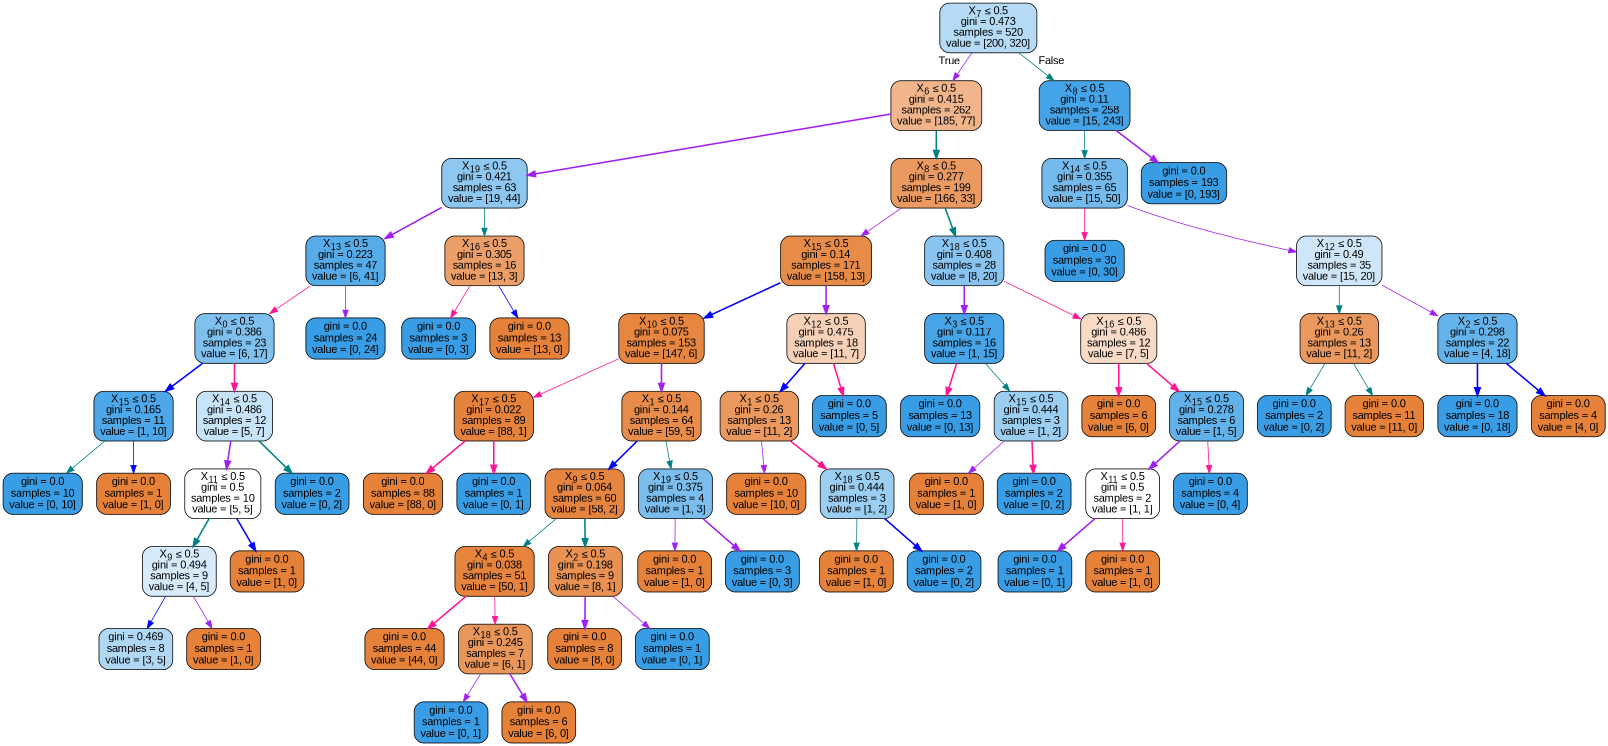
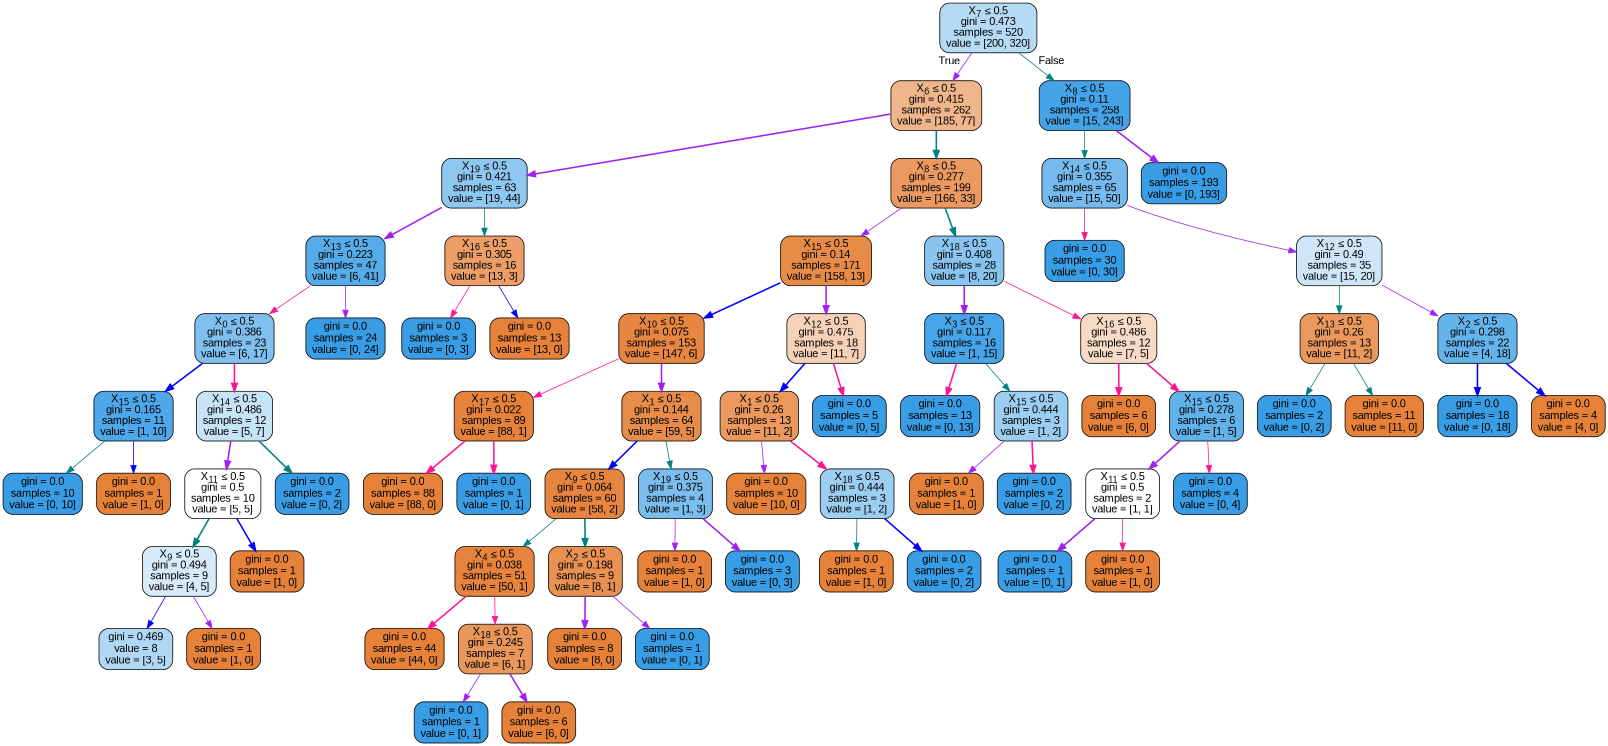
  digraph {
    fontname="Liberation Sans"
    node [color=black fillcolor="#399de5" fontname="Liberation Sans" shape=box style="filled, rounded"]
    edge [fontname="Liberation Sans" color=purple style=bold]
    n1 [fillcolor="#b5daf5" label=<X<SUB>7</SUB> &le; 0.5<br/>gini = 0.473<br/>samples = 520<br/>value = [200, 320]>]
    n2 [fillcolor="#f0b58b" label=<X<SUB>6</SUB> &le; 0.5<br/>gini = 0.415<br/>samples = 262<br/>value = [185, 77]>]
    n3 [fillcolor="#45a3e7" label=<X<SUB>8</SUB> &le; 0.5<br/>gini = 0.11<br/>samples = 258<br/>value = [15, 243]>]
    n4 [fillcolor="#8ec7f0" label=<X<SUB>19</SUB> &le; 0.5<br/>gini = 0.421<br/>samples = 63<br/>value = [19, 44]>]
    n5 [fillcolor="#ea9a60" label=<X<SUB>8</SUB> &le; 0.5<br/>gini = 0.277<br/>samples = 199<br/>value = [166, 33]>]
    n6 [fillcolor="#56abe9" label=<X<SUB>13</SUB> &le; 0.5<br/>gini = 0.223<br/>samples = 47<br/>value = [6, 41]>]
    n7 [fillcolor="#eb9e67" label=<X<SUB>16</SUB> &le; 0.5<br/>gini = 0.305<br/>samples = 16<br/>value = [13, 3]>]
    n8 [fillcolor="#7fc0ee" label=<X<SUB>0</SUB> &le; 0.5<br/>gini = 0.386<br/>samples = 23<br/>value = [6, 17]>]
    n9 [label=<gini = 0.0<br/>samples = 24<br/>value = [0, 24]>]
    n10 [fillcolor="#4da7e8" label=<X<SUB>15</SUB> &le; 0.5<br/>gini = 0.165<br/>samples = 11<br/>value = [1, 10]>]
    n11 [fillcolor="#c6e3f8" label=<X<SUB>14</SUB> &le; 0.5<br/>gini = 0.486<br/>samples = 12<br/>value = [5, 7]>]
    n12 [label=<gini = 0.0<br/>samples = 10<br/>value = [0, 10]>]
    n13 [fillcolor="#e58139" label=<gini = 0.0<br/>samples = 1<br/>value = [1, 0]>]
    n14 [fillcolor="#ffffff" label=<X<SUB>11</SUB> &le; 0.5<br/>gini = 0.5<br/>samples = 10<br/>value = [5, 5]>]
    n15 [label=<gini = 0.0<br/>samples = 2<br/>value = [0, 2]>]
    n16 [fillcolor="#d7ebfa" label=<X<SUB>9</SUB> &le; 0.5<br/>gini = 0.494<br/>samples = 9<br/>value = [4, 5]>]
    n17 [fillcolor="#e58139" label=<gini = 0.0<br/>samples = 1<br/>value = [1, 0]>]
-   n18 [fillcolor="#b0d8f5" label=<gini = 0.469<br/>samples = 8<br/>value = [3, 5]>]
+   n18 [fillcolor="#b0d8f5" label=<gini = 0.469<br/>value = 8<br/>value = [3, 5]>]
    n19 [fillcolor="#e58139" label=<gini = 0.0<br/>samples = 1<br/>value = [1, 0]>]
    n20 [label=<gini = 0.0<br/>samples = 3<br/>value = [0, 3]>]
    n21 [fillcolor="#e58139" label=<gini = 0.0<br/>samples = 13<br/>value = [13, 0]>]
    n22 [fillcolor="#e78b49" label=<X<SUB>15</SUB> &le; 0.5<br/>gini = 0.14<br/>samples = 171<br/>value = [158, 13]>]
    n23 [fillcolor="#88c4ef" label=<X<SUB>18</SUB> &le; 0.5<br/>gini = 0.408<br/>samples = 28<br/>value = [8, 20]>]
    n24 [fillcolor="#e68641" label=<X<SUB>10</SUB> &le; 0.5<br/>gini = 0.075<br/>samples = 153<br/>value = [147, 6]>]
    n25 [fillcolor="#f6d1b7" label=<X<SUB>12</SUB> &le; 0.5<br/>gini = 0.475<br/>samples = 18<br/>value = [11, 7]>]
    n26 [fillcolor="#e5823b" label=<X<SUB>17</SUB> &le; 0.5<br/>gini = 0.022<br/>samples = 89<br/>value = [88, 1]>]
    n27 [fillcolor="#e78c4a" label=<X<SUB>1</SUB> &le; 0.5<br/>gini = 0.144<br/>samples = 64<br/>value = [59, 5]>]
    n28 [fillcolor="#e58139" label=<gini = 0.0<br/>samples = 88<br/>value = [88, 0]>]
    n29 [label=<gini = 0.0<br/>samples = 1<br/>value = [0, 1]>]
    n30 [fillcolor="#e68540" label=<X<SUB>9</SUB> &le; 0.5<br/>gini = 0.064<br/>samples = 60<br/>value = [58, 2]>]
    n31 [fillcolor="#7bbeee" label=<X<SUB>19</SUB> &le; 0.5<br/>gini = 0.375<br/>samples = 4<br/>value = [1, 3]>]
    n32 [fillcolor="#e6843d" label=<X<SUB>4</SUB> &le; 0.5<br/>gini = 0.038<br/>samples = 51<br/>value = [50, 1]>]
    n33 [fillcolor="#e89152" label=<X<SUB>2</SUB> &le; 0.5<br/>gini = 0.198<br/>samples = 9<br/>value = [8, 1]>]
    n34 [fillcolor="#e58139" label=<gini = 0.0<br/>samples = 44<br/>value = [44, 0]>]
    n35 [fillcolor="#e9965a" label=<X<SUB>18</SUB> &le; 0.5<br/>gini = 0.245<br/>samples = 7<br/>value = [6, 1]>]
    n36 [label=<gini = 0.0<br/>samples = 1<br/>value = [0, 1]>]
    n37 [fillcolor="#e58139" label=<gini = 0.0<br/>samples = 6<br/>value = [6, 0]>]
    n38 [fillcolor="#e58139" label=<gini = 0.0<br/>samples = 8<br/>value = [8, 0]>]
    n39 [label=<gini = 0.0<br/>samples = 1<br/>value = [0, 1]>]
    n40 [fillcolor="#e58139" label=<gini = 0.0<br/>samples = 1<br/>value = [1, 0]>]
    n41 [label=<gini = 0.0<br/>samples = 3<br/>value = [0, 3]>]
    n42 [fillcolor="#ea985d" label=<X<SUB>1</SUB> &le; 0.5<br/>gini = 0.26<br/>samples = 13<br/>value = [11, 2]>]
    n43 [label=<gini = 0.0<br/>samples = 5<br/>value = [0, 5]>]
    n44 [fillcolor="#e58139" label=<gini = 0.0<br/>samples = 10<br/>value = [10, 0]>]
    n45 [fillcolor="#9ccef2" label=<X<SUB>18</SUB> &le; 0.5<br/>gini = 0.444<br/>samples = 3<br/>value = [1, 2]>]
    n46 [fillcolor="#e58139" label=<gini = 0.0<br/>samples = 1<br/>value = [1, 0]>]
    n47 [label=<gini = 0.0<br/>samples = 2<br/>value = [0, 2]>]
    n48 [fillcolor="#46a4e7" label=<X<SUB>3</SUB> &le; 0.5<br/>gini = 0.117<br/>samples = 16<br/>value = [1, 15]>]
    n49 [fillcolor="#f8dbc6" label=<X<SUB>16</SUB> &le; 0.5<br/>gini = 0.486<br/>samples = 12<br/>value = [7, 5]>]
    n50 [label=<gini = 0.0<br/>samples = 13<br/>value = [0, 13]>]
    n51 [fillcolor="#9ccef2" label=<X<SUB>15</SUB> &le; 0.5<br/>gini = 0.444<br/>samples = 3<br/>value = [1, 2]>]
    n52 [fillcolor="#e58139" label=<gini = 0.0<br/>samples = 1<br/>value = [1, 0]>]
    n53 [label=<gini = 0.0<br/>samples = 2<br/>value = [0, 2]>]
    n54 [fillcolor="#e58139" label=<gini = 0.0<br/>samples = 6<br/>value = [6, 0]>]
    n55 [fillcolor="#61b1ea" label=<X<SUB>15</SUB> &le; 0.5<br/>gini = 0.278<br/>samples = 6<br/>value = [1, 5]>]
    n56 [fillcolor="#ffffff" label=<X<SUB>11</SUB> &le; 0.5<br/>gini = 0.5<br/>samples = 2<br/>value = [1, 1]>]
    n57 [label=<gini = 0.0<br/>samples = 4<br/>value = [0, 4]>]
    n58 [label=<gini = 0.0<br/>samples = 1<br/>value = [0, 1]>]
    n59 [fillcolor="#e58139" label=<gini = 0.0<br/>samples = 1<br/>value = [1, 0]>]
    n60 [fillcolor="#74baed" label=<X<SUB>14</SUB> &le; 0.5<br/>gini = 0.355<br/>samples = 65<br/>value = [15, 50]>]
    n61 [label=<gini = 0.0<br/>samples = 193<br/>value = [0, 193]>]
    n62 [label=<gini = 0.0<br/>samples = 30<br/>value = [0, 30]>]
    n63 [fillcolor="#cee6f8" label=<X<SUB>12</SUB> &le; 0.5<br/>gini = 0.49<br/>samples = 35<br/>value = [15, 20]>]
    n64 [fillcolor="#ea985d" label=<X<SUB>13</SUB> &le; 0.5<br/>gini = 0.26<br/>samples = 13<br/>value = [11, 2]>]
    n65 [fillcolor="#65b3eb" label=<X<SUB>2</SUB> &le; 0.5<br/>gini = 0.298<br/>samples = 22<br/>value = [4, 18]>]
    n66 [label=<gini = 0.0<br/>samples = 2<br/>value = [0, 2]>]
    n67 [fillcolor="#e58139" label=<gini = 0.0<br/>samples = 11<br/>value = [11, 0]>]
    n68 [label=<gini = 0.0<br/>samples = 18<br/>value = [0, 18]>]
    n69 [fillcolor="#e58139" label=<gini = 0.0<br/>samples = 4<br/>value = [4, 0]>]
    n1 -> n2 [headlabel=True labelangle=45 labeldistance=2.5 style=solid]
    n1 -> n3 [headlabel=False labelangle=-45 labeldistance=2.5 color=teal style=solid]
    n2 -> n4
    n2 -> n5 [color=teal]
    n3 -> n60 [color=teal style=solid]
    n3 -> n61
    n4 -> n6
    n4 -> n7 [color=teal style=solid]
    n5 -> n22 [style=solid]
    n5 -> n23 [color=teal]
    n6 -> n8 [color=deeppink style=solid]
    n6 -> n9 [style=solid]
    n7 -> n20 [color=deeppink style=solid]
    n7 -> n21 [color=blue style=solid]
    n8 -> n10 [color=blue]
    n8 -> n11 [color=deeppink]
    n10 -> n12 [color=teal style=solid]
    n10 -> n13 [color=blue style=solid]
    n11 -> n14
    n11 -> n15 [color=teal]
    n14 -> n16 [color=teal]
    n14 -> n17 [color=blue]
    n16 -> n18 [color=blue style=solid]
    n16 -> n19 [style=solid]
    n22 -> n24 [color=blue]
    n22 -> n25
    n23 -> n48
    n23 -> n49 [color=deeppink style=solid]
    n24 -> n26 [color=deeppink style=solid]
    n24 -> n27
    n25 -> n42 [color=blue]
    n25 -> n43 [color=deeppink]
    n26 -> n28 [color=deeppink]
    n26 -> n29 [color=deeppink]
    n27 -> n30 [color=blue]
    n27 -> n31 [color=teal style=solid]
    n30 -> n32 [color=teal style=solid]
    n30 -> n33 [color=teal]
    n31 -> n40 [style=solid]
    n31 -> n41
    n32 -> n34 [color=deeppink]
    n32 -> n35 [color=deeppink style=solid]
    n33 -> n38
    n33 -> n39 [style=solid]
    n35 -> n36 [style=solid]
    n35 -> n37
    n42 -> n44 [style=solid]
    n42 -> n45 [color=deeppink]
    n45 -> n46 [color=teal style=solid]
    n45 -> n47 [color=blue]
    n48 -> n50 [color=deeppink]
    n48 -> n51 [color=teal style=solid]
    n49 -> n54 [color=deeppink]
    n49 -> n55 [color=deeppink]
    n51 -> n52 [style=solid]
    n51 -> n53 [color=deeppink]
    n55 -> n56
    n55 -> n57 [color=deeppink style=solid]
    n56 -> n58
    n56 -> n59 [color=deeppink style=solid]
    n60 -> n62 [color=deeppink style=solid]
    n60 -> n63 [style=solid]
    n63 -> n64 [color=teal style=solid]
    n63 -> n65 [style=solid]
    n64 -> n66 [color=teal style=solid]
    n64 -> n67 [color=teal style=solid]
    n65 -> n68 [color=blue]
    n65 -> n69 [color=blue]
  }
